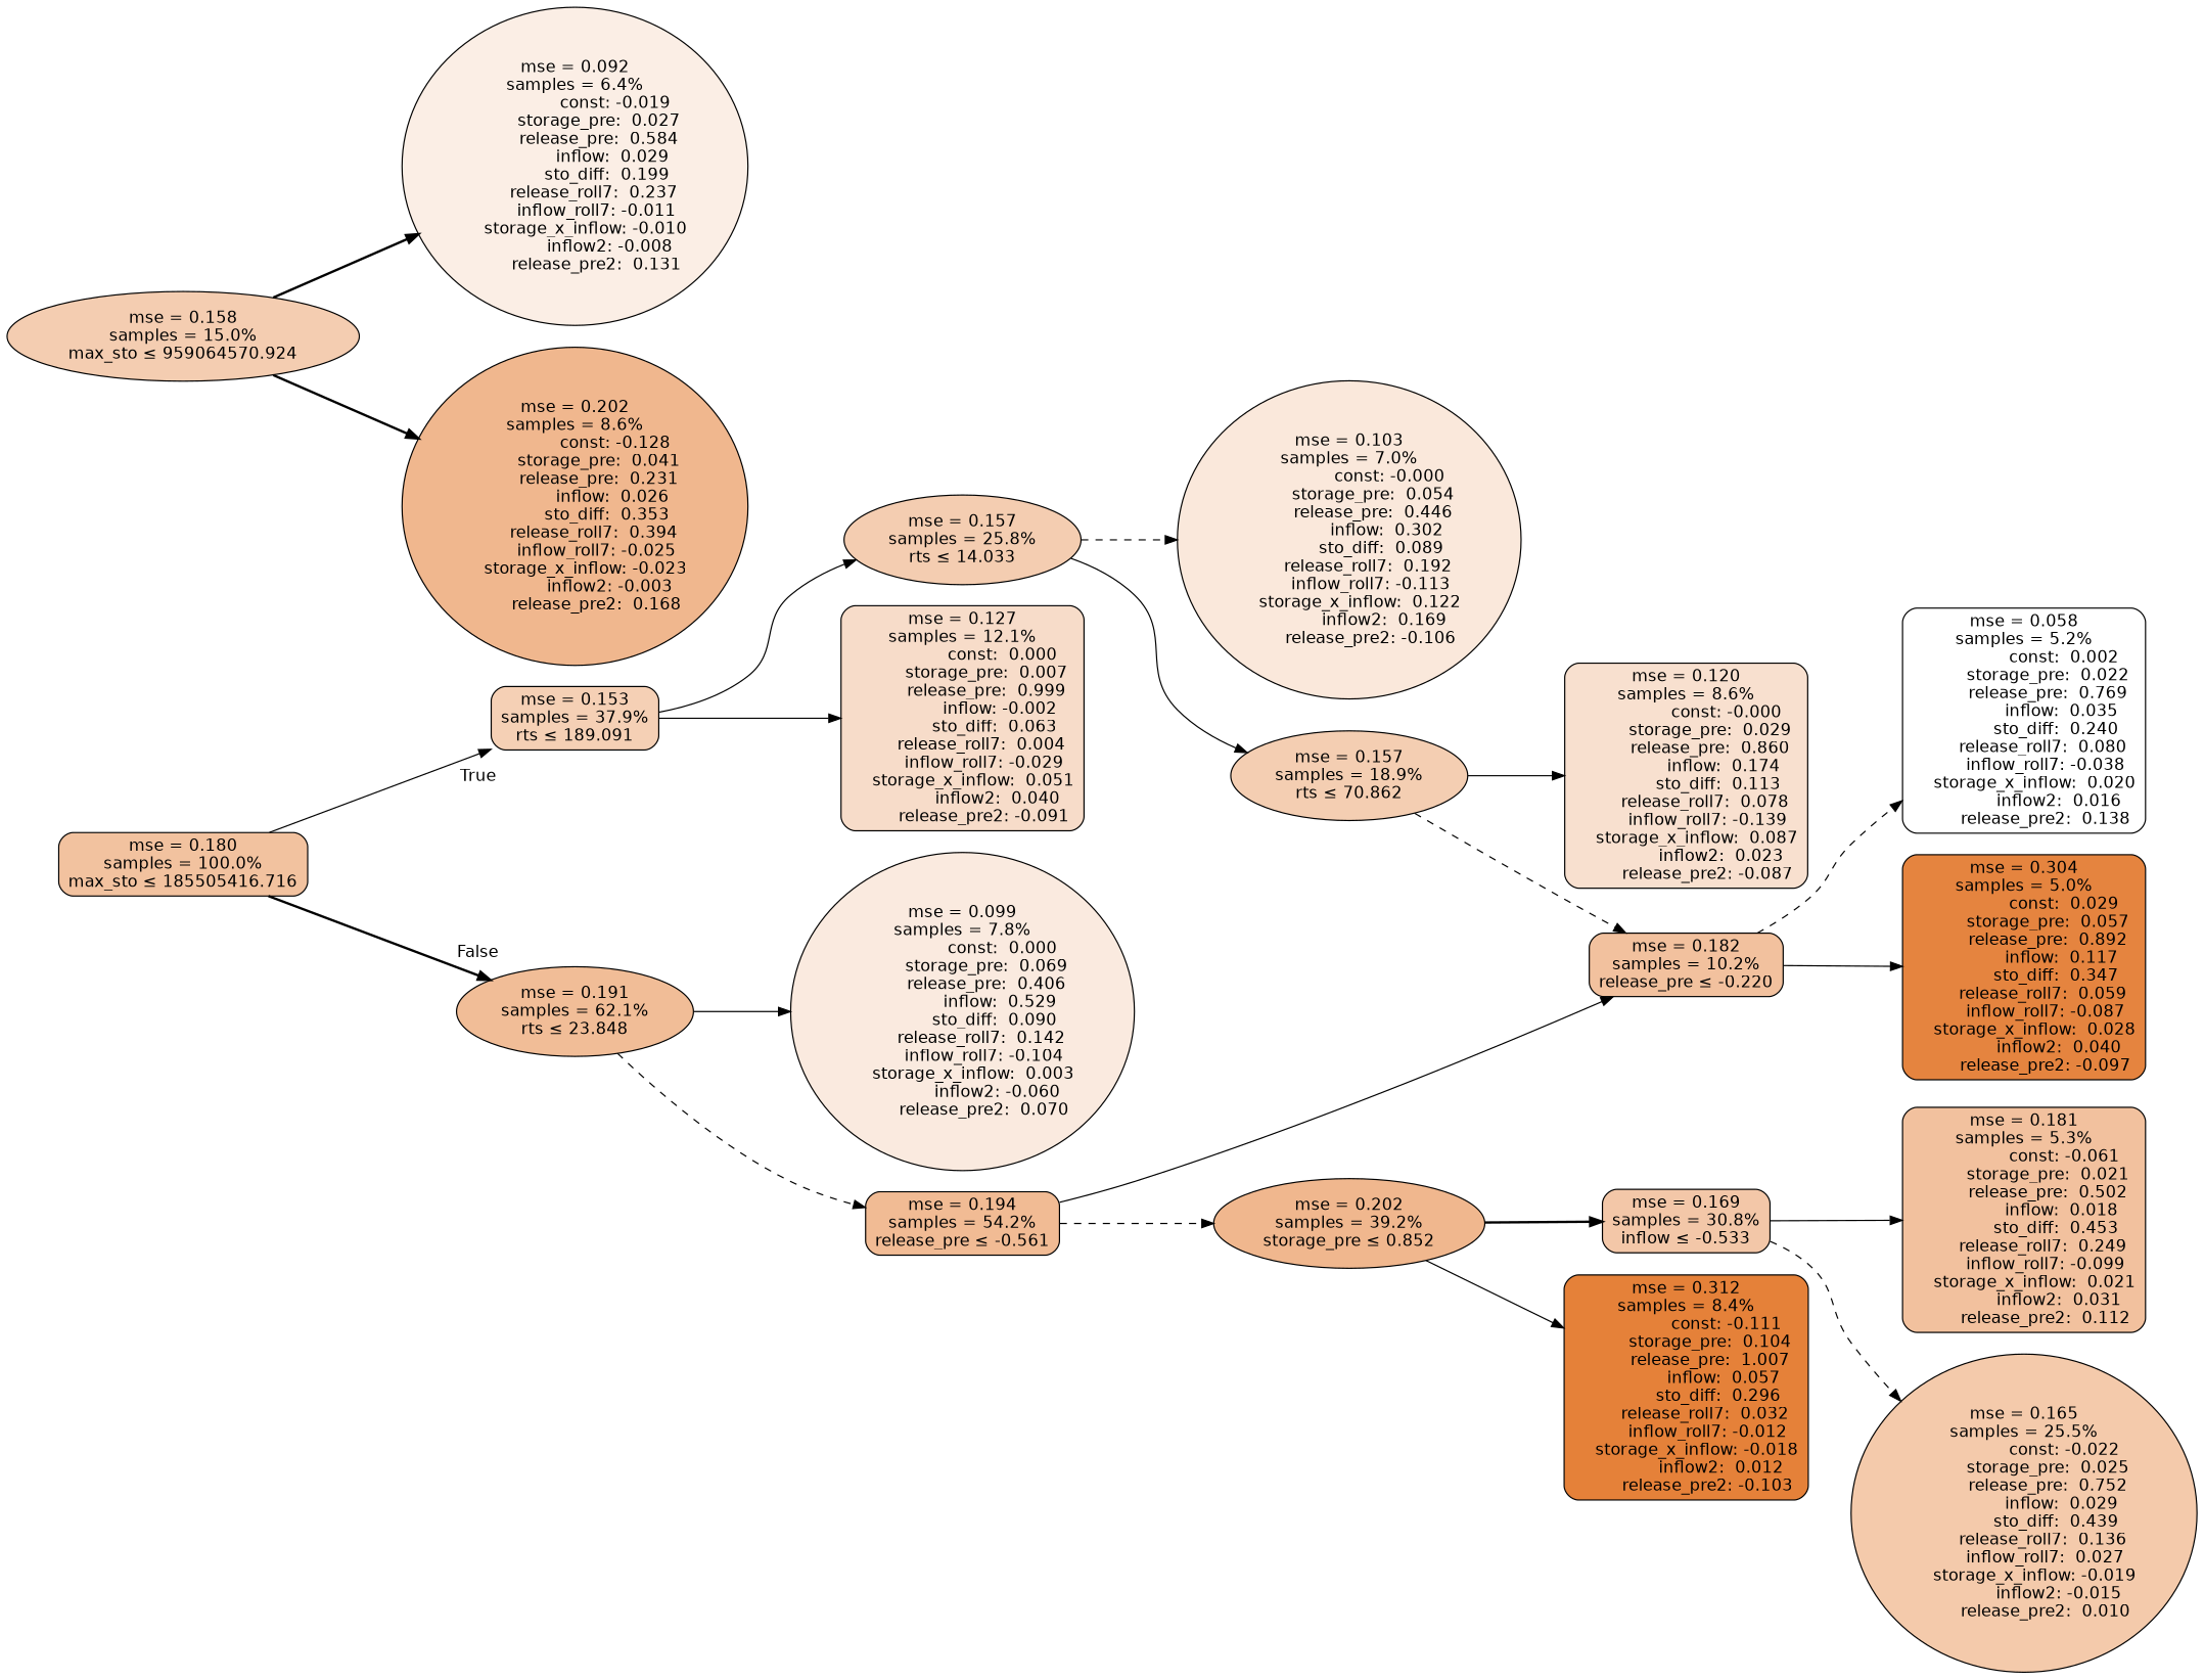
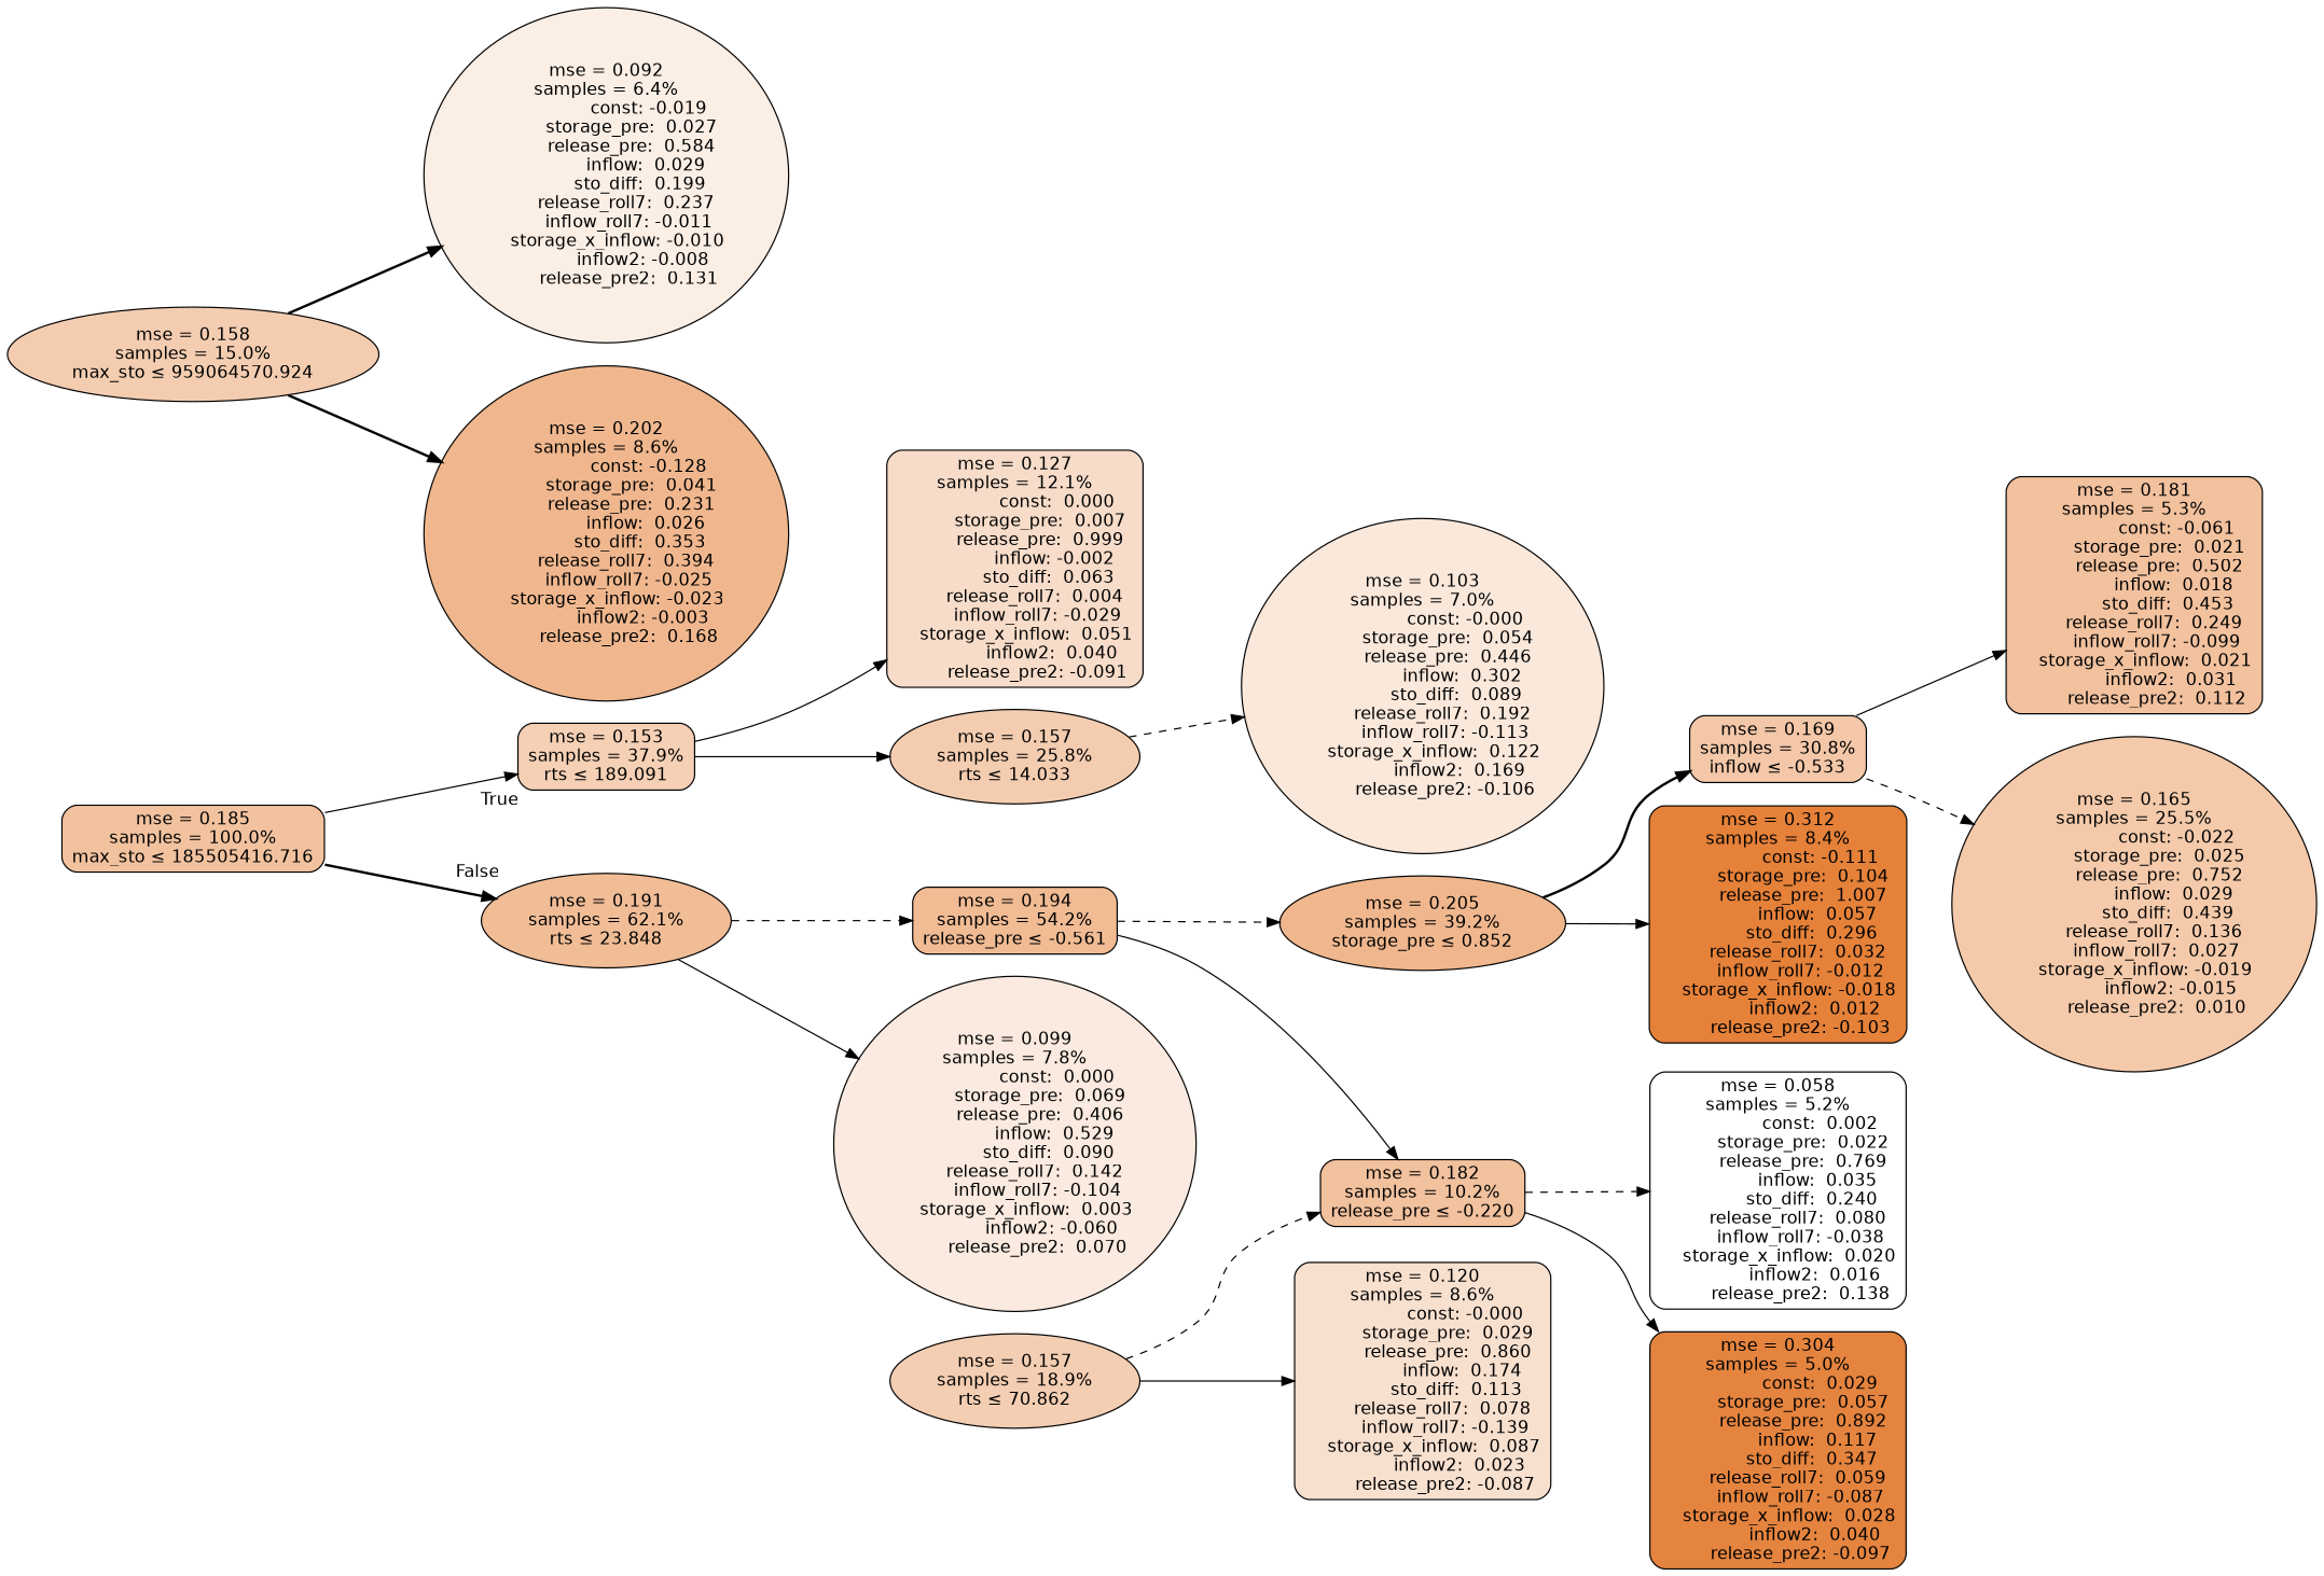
  digraph {
    rankdir=LR
    node [color=black fillcolor="#f4cdb1" fontname=helvetica shape=box style="filled, rounded"]
    edge [fontname=helvetica style=solid]
-   n1 [fillcolor="#f2c29f" label="mse = 0.180\nsamples = 100.0%\nmax_sto &le; 185505416.716"]
+   n1 [fillcolor="#f2c29f" label="mse = 0.185\nsamples = 100.0%\nmax_sto &le; 185505416.716"]
    n2 [fillcolor="#f5d0b5" label="mse = 0.153\nsamples = 37.9%\nrts &le; 189.091"]
    n3 [fillcolor="#f1bd97" label="mse = 0.191\nsamples = 62.1%\nrts &le; 23.848" shape=ellipse]
    n4 [label="mse = 0.157\nsamples = 25.8%\nrts &le; 14.033" shape=ellipse]
    n5 [fillcolor="#f7dcc9" label="mse = 0.127\nsamples = 12.1%\n               const:  0.000\n         storage_pre:  0.007\n         release_pre:  0.999\n              inflow: -0.002\n            sto_diff:  0.063\n       release_roll7:  0.004\n        inflow_roll7: -0.029\n    storage_x_inflow:  0.051\n             inflow2:  0.040\n        release_pre2: -0.091"]
    n6 [fillcolor="#faeadf" label="mse = 0.099\nsamples = 7.8%\n               const:  0.000\n         storage_pre:  0.069\n         release_pre:  0.406\n              inflow:  0.529\n            sto_diff:  0.090\n       release_roll7:  0.142\n        inflow_roll7: -0.104\n    storage_x_inflow:  0.003\n             inflow2: -0.060\n        release_pre2:  0.070" shape=ellipse]
    n7 [fillcolor="#f1bb94" label="mse = 0.194\nsamples = 54.2%\nrelease_pre &le; -0.561"]
    n8 [fillcolor="#fae8db" label="mse = 0.103\nsamples = 7.0%\n               const: -0.000\n         storage_pre:  0.054\n         release_pre:  0.446\n              inflow:  0.302\n            sto_diff:  0.089\n       release_roll7:  0.192\n        inflow_roll7: -0.113\n    storage_x_inflow:  0.122\n             inflow2:  0.169\n        release_pre2: -0.106" shape=ellipse]
    n9 [fillcolor="#f4ceb2" label="mse = 0.157\nsamples = 18.9%\nrts &le; 70.862" shape=ellipse]
    n10 [fillcolor="#f8e0cf" label="mse = 0.120\nsamples = 8.6%\n               const: -0.000\n         storage_pre:  0.029\n         release_pre:  0.860\n              inflow:  0.174\n            sto_diff:  0.113\n       release_roll7:  0.078\n        inflow_roll7: -0.139\n    storage_x_inflow:  0.087\n             inflow2:  0.023\n        release_pre2: -0.087"]
    n11 [fillcolor="#f2c19e" label="mse = 0.182\nsamples = 10.2%\nrelease_pre &le; -0.220"]
    n12 [fillcolor="#ffffff" label="mse = 0.058\nsamples = 5.2%\n               const:  0.002\n         storage_pre:  0.022\n         release_pre:  0.769\n              inflow:  0.035\n            sto_diff:  0.240\n       release_roll7:  0.080\n        inflow_roll7: -0.038\n    storage_x_inflow:  0.020\n             inflow2:  0.016\n        release_pre2:  0.138"]
    n13 [fillcolor="#e5843f" label="mse = 0.304\nsamples = 5.0%\n               const:  0.029\n         storage_pre:  0.057\n         release_pre:  0.892\n              inflow:  0.117\n            sto_diff:  0.347\n       release_roll7:  0.059\n        inflow_roll7: -0.087\n    storage_x_inflow:  0.028\n             inflow2:  0.040\n        release_pre2: -0.097"]
-   n14 [fillcolor="#f0b78e" label="mse = 0.202\nsamples = 39.2%\nstorage_pre &le; 0.852" shape=ellipse]
+   n14 [fillcolor="#f0b78e" label="mse = 0.205\nsamples = 39.2%\nstorage_pre &le; 0.852" shape=ellipse]
    n15 [label="mse = 0.158\nsamples = 15.0%\nmax_sto &le; 959064570.924" shape=ellipse]
    n16 [fillcolor="#fbeee5" label="mse = 0.092\nsamples = 6.4%\n               const: -0.019\n         storage_pre:  0.027\n         release_pre:  0.584\n              inflow:  0.029\n            sto_diff:  0.199\n       release_roll7:  0.237\n        inflow_roll7: -0.011\n    storage_x_inflow: -0.010\n             inflow2: -0.008\n        release_pre2:  0.131" shape=ellipse]
    n17 [fillcolor="#f0b78e" label="mse = 0.202\nsamples = 8.6%\n               const: -0.128\n         storage_pre:  0.041\n         release_pre:  0.231\n              inflow:  0.026\n            sto_diff:  0.353\n       release_roll7:  0.394\n        inflow_roll7: -0.025\n    storage_x_inflow: -0.023\n             inflow2: -0.003\n        release_pre2:  0.168" shape=ellipse]
    n18 [fillcolor="#f3c7a8" label="mse = 0.169\nsamples = 30.8%\ninflow &le; -0.533"]
    n19 [fillcolor="#e58139" label="mse = 0.312\nsamples = 8.4%\n               const: -0.111\n         storage_pre:  0.104\n         release_pre:  1.007\n              inflow:  0.057\n            sto_diff:  0.296\n       release_roll7:  0.032\n        inflow_roll7: -0.012\n    storage_x_inflow: -0.018\n             inflow2:  0.012\n        release_pre2: -0.103"]
    n20 [fillcolor="#f2c19e" label="mse = 0.181\nsamples = 5.3%\n               const: -0.061\n         storage_pre:  0.021\n         release_pre:  0.502\n              inflow:  0.018\n            sto_diff:  0.453\n       release_roll7:  0.249\n        inflow_roll7: -0.099\n    storage_x_inflow:  0.021\n             inflow2:  0.031\n        release_pre2:  0.112"]
    n21 [fillcolor="#f4caab" label="mse = 0.165\nsamples = 25.5%\n               const: -0.022\n         storage_pre:  0.025\n         release_pre:  0.752\n              inflow:  0.029\n            sto_diff:  0.439\n       release_roll7:  0.136\n        inflow_roll7:  0.027\n    storage_x_inflow: -0.019\n             inflow2: -0.015\n        release_pre2:  0.010" shape=ellipse]
    n1 -> n2 [headlabel=True labelangle=45 labeldistance=2.5]
    n1 -> n3 [headlabel=False labelangle=-45 labeldistance=2.5 style=bold]
    n2 -> n4
    n2 -> n5
    n3 -> n6
    n3 -> n7 [style=dashed]
    n4 -> n8 [style=dashed]
-   n4 -> n9
    n7 -> n11
    n7 -> n14 [style=dashed]
    n9 -> n10
    n9 -> n11 [style=dashed]
    n11 -> n12 [style=dashed]
    n11 -> n13
    n14 -> n18 [style=bold]
    n14 -> n19
    n15 -> n16 [style=bold]
    n15 -> n17 [style=bold]
    n18 -> n20
    n18 -> n21 [style=dashed]
  }
